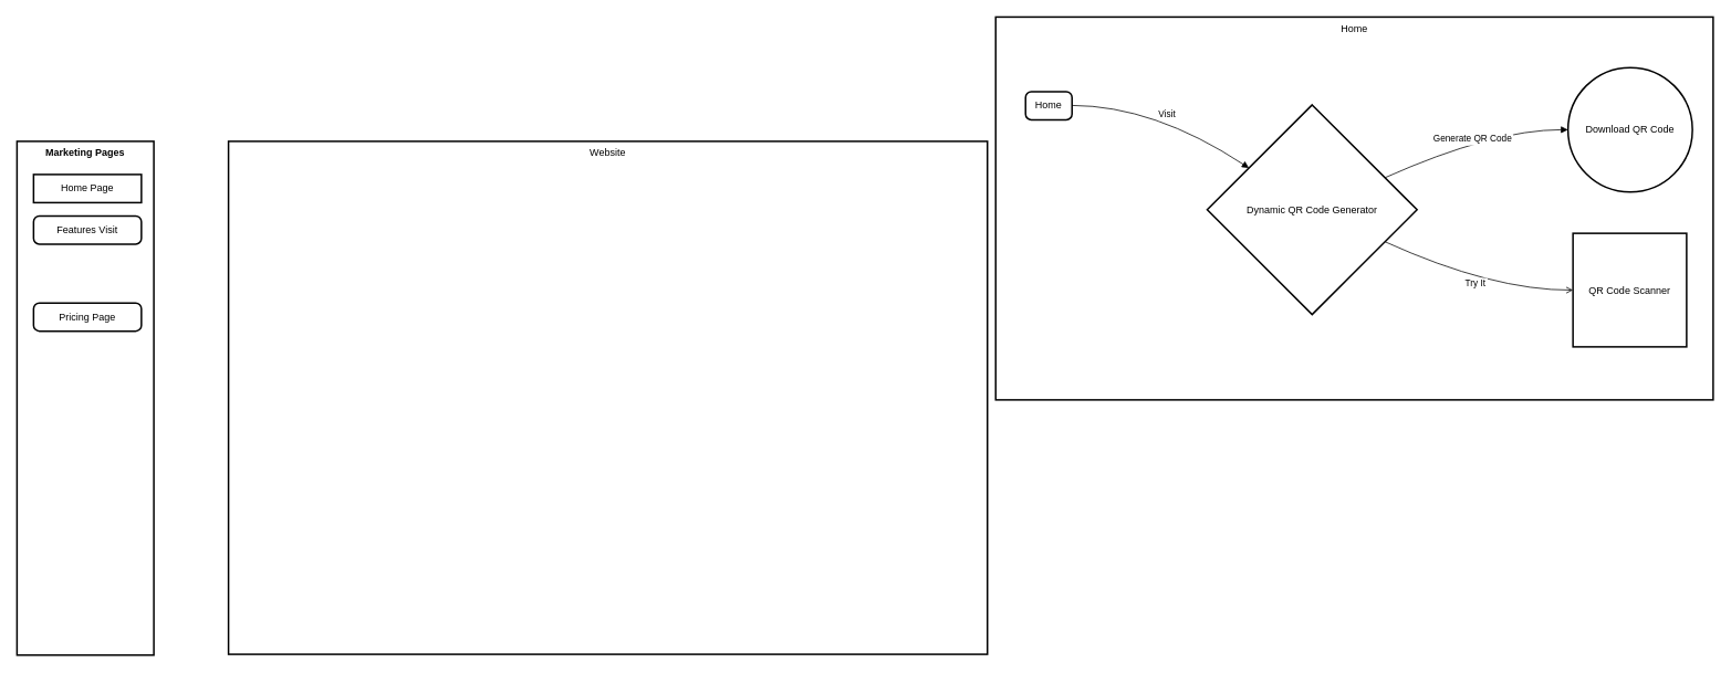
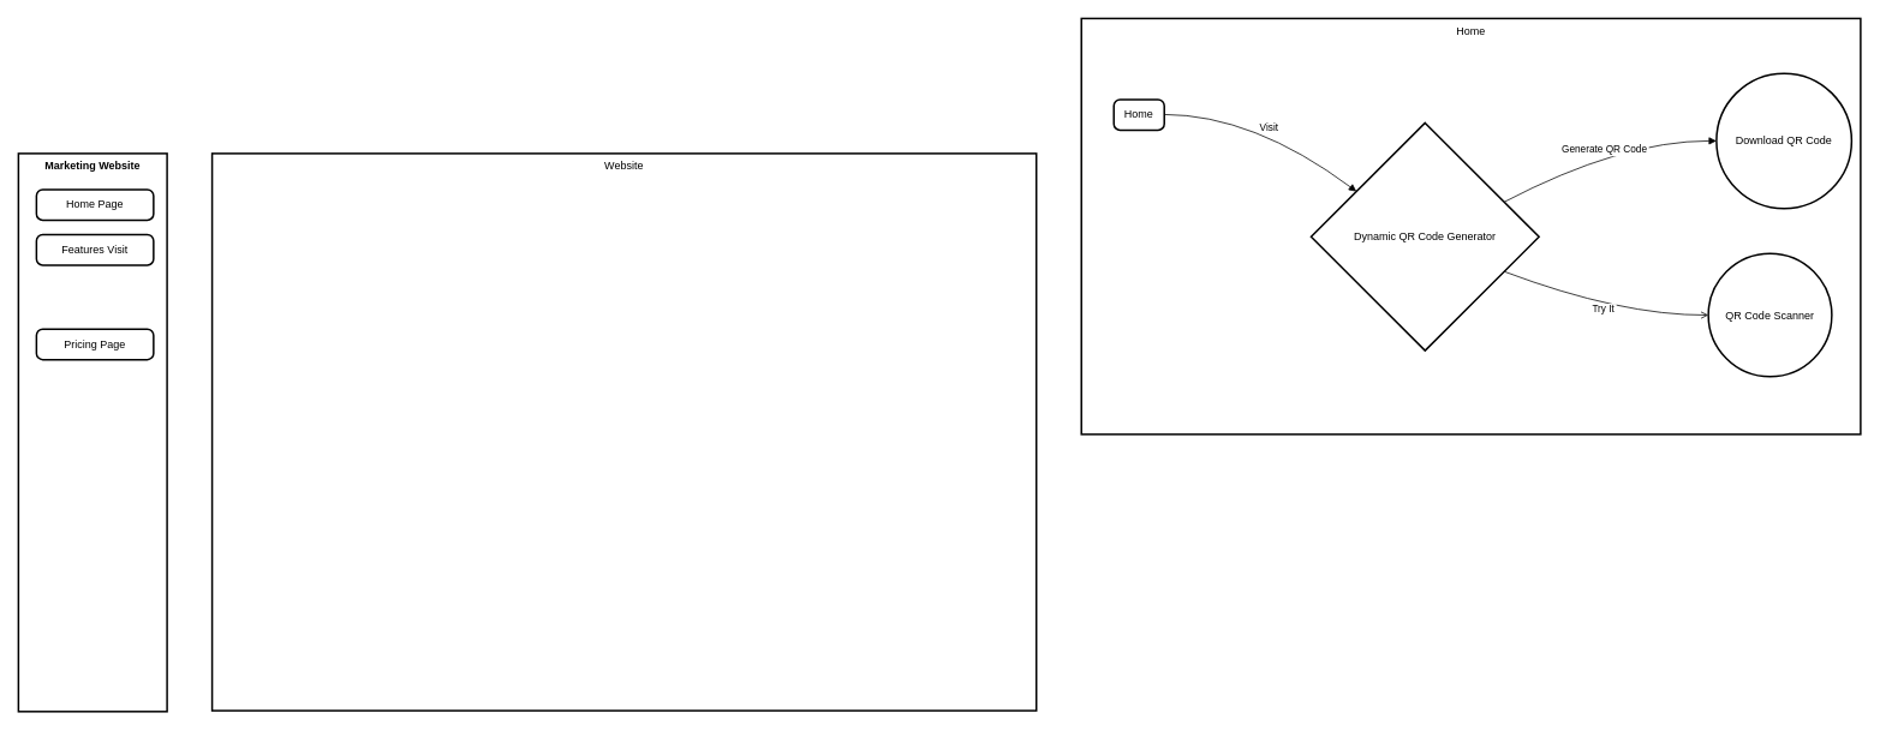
  <mxCell id="0" />
  <mxCell id="1" parent="0" />
- <mxCell id="2" value="Marketing Pages" style="whiteSpace=wrap;strokeWidth=2;verticalAlign=top;fontStyle=1" parent="1" vertex="1"><mxGeometry y="170" width="165" height="620" as="geometry" x="20" /></mxCell>
- <mxCell id="3" value="Home Page" style="absoluteArcSize=1;arcSize=14;whiteSpace=wrap;strokeWidth=2;rounded=0;" parent="1" vertex="1"><mxGeometry x="40" y="210" width="130" height="34" as="geometry" /></mxCell>
+ <mxCell id="2" value="Marketing Website" style="whiteSpace=wrap;strokeWidth=2;verticalAlign=top;fontStyle=1" parent="1" vertex="1"><mxGeometry y="170" width="165" height="620" as="geometry" x="20" /></mxCell>
+ <mxCell id="3" value="Home Page" style="rounded=1;absoluteArcSize=1;arcSize=14;whiteSpace=wrap;strokeWidth=2;" parent="1" vertex="1"><mxGeometry x="40" y="210" width="130" height="34" as="geometry" /></mxCell>
  <mxCell id="4" value="Features Visit" style="rounded=1;absoluteArcSize=1;arcSize=14;whiteSpace=wrap;strokeWidth=2;" parent="1" vertex="1"><mxGeometry x="40" y="260" width="130" height="34" as="geometry" /></mxCell>
  <mxCell id="5" value="Pricing Page" style="rounded=1;absoluteArcSize=1;arcSize=14;whiteSpace=wrap;strokeWidth=2;" parent="1" vertex="1"><mxGeometry x="40" y="365" width="130" height="34" as="geometry" /></mxCell>
- <mxCell id="6" value="Website" style="whiteSpace=wrap;strokeWidth=2;verticalAlign=top;" parent="1" vertex="1"><mxGeometry x="275" y="170" width="915" height="619" as="geometry" /></mxCell>
+ <mxCell id="6" value="Website" style="whiteSpace=wrap;strokeWidth=2;verticalAlign=top;" parent="1" vertex="1"><mxGeometry x="235" y="170" width="915" height="619" as="geometry" /></mxCell>
  <mxCell id="7" value="Home" style="whiteSpace=wrap;strokeWidth=2;verticalAlign=top;" parent="1" vertex="1"><mxGeometry x="1200" y="20" width="865" height="462" as="geometry" /></mxCell>
- <mxCell id="8" value="Dynamic QR Code Generator" style="rhombus;strokeWidth=2;whiteSpace=wrap;" parent="1" vertex="1"><mxGeometry x="1455" y="126" width="253" height="253" as="geometry" /></mxCell>
+ <mxCell id="8" value="Dynamic QR Code Generator" style="rhombus;strokeWidth=2;whiteSpace=wrap;" parent="1" vertex="1"><mxGeometry x="1455" y="136" width="253" height="253" as="geometry" /></mxCell>
  <mxCell id="9" value="Home" style="rounded=1;absoluteArcSize=1;arcSize=14;whiteSpace=wrap;strokeWidth=2;" parent="1" vertex="1"><mxGeometry x="1236" y="110" width="56" height="34" as="geometry" /></mxCell>
- <mxCell id="10" value="Download QR Code" style="ellipse;aspect=fixed;strokeWidth=2;whiteSpace=wrap;" parent="1" vertex="1"><mxGeometry x="1890" y="81" width="150" height="150" as="geometry" /></mxCell>
- <mxCell id="11" value="QR Code Scanner" style="aspect=fixed;strokeWidth=2;whiteSpace=wrap;rounded=0;" parent="1" vertex="1"><mxGeometry x="1896" y="281" width="137" height="137" as="geometry" /></mxCell>
+ <mxCell id="10" value="Download QR Code" style="ellipse;aspect=fixed;strokeWidth=2;whiteSpace=wrap;" parent="1" vertex="1"><mxGeometry x="1905" y="81" width="150" height="150" as="geometry" /></mxCell>
+ <mxCell id="11" value="QR Code Scanner" style="ellipse;aspect=fixed;strokeWidth=2;whiteSpace=wrap;" parent="1" vertex="1"><mxGeometry x="1896" y="281" width="137" height="137" as="geometry" /></mxCell>
  <mxCell id="12" value="Visit" style="curved=1;startArrow=none;endArrow=block;exitX=1;exitY=0.49;entryX=0;entryY=0.17;" parent="1" source="9" target="8" edge="1"><mxGeometry relative="1" as="geometry"><Array as="points"><mxPoint x="1391" y="127" /></Array></mxGeometry></mxCell>
  <mxCell id="13" value="Generate QR Code" style="curved=1;startArrow=none;endArrow=block;exitX=1;exitY=0.28;entryX=0;entryY=0.5;" parent="1" source="8" target="10" edge="1"><mxGeometry relative="1" as="geometry"><Array as="points"><mxPoint x="1799" y="156" /></Array></mxGeometry></mxCell>
  <mxCell id="14" value="Try It" style="curved=1;startArrow=none;endArrow=open;exitX=1;exitY=0.72;entryX=0;entryY=0.5;" parent="1" source="8" target="11" edge="1"><mxGeometry relative="1" as="geometry"><Array as="points"><mxPoint x="1799" y="350" /></Array></mxGeometry></mxCell>
